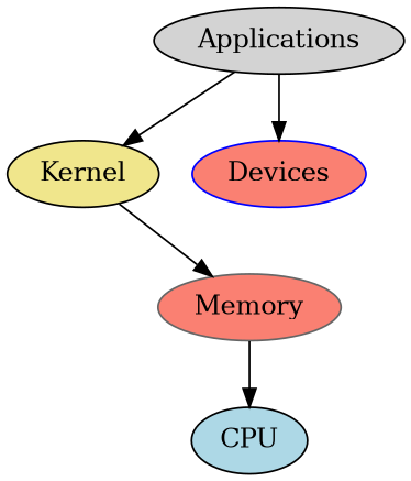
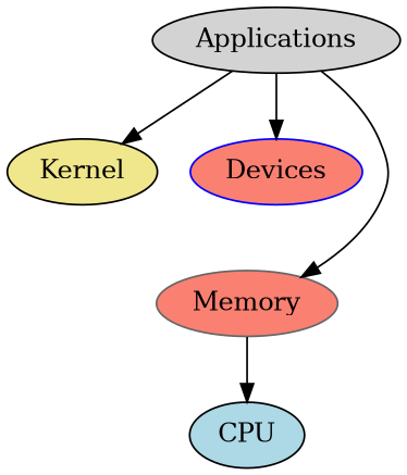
  digraph {
    node [color=black fillcolor=salmon style=filled]
    edge [dir=forward]
    Applications [fillcolor=lightgrey]
    Kernel [fillcolor=khaki]
    Devices [color=blue]
    Memory [color=gray40]
    CPU [fillcolor=lightblue]
    Applications -> Kernel
    Applications -> Devices
-   Kernel -> Memory
+   Applications -> Memory
    Memory -> CPU
  }
